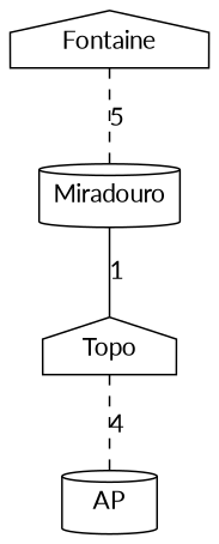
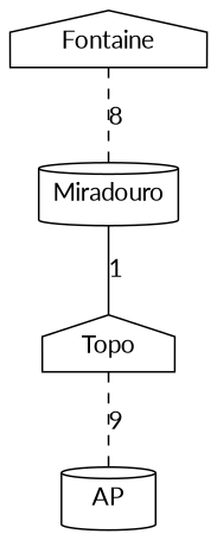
  graph {
    fontname=Lato
    node [fontname=Lato shape=cylinder]
    edge [fontname=Lato style=dashed]
    Miradouro
    Fontaine [shape=house]
    Topo [shape=house]
    AP
    Miradouro -- Topo [label=1 style=solid]
-   Fontaine -- Miradouro [label=5]
-   Topo -- AP [label=4]
+   Fontaine -- Miradouro [label=8]
+   Topo -- AP [label=9]
  }
